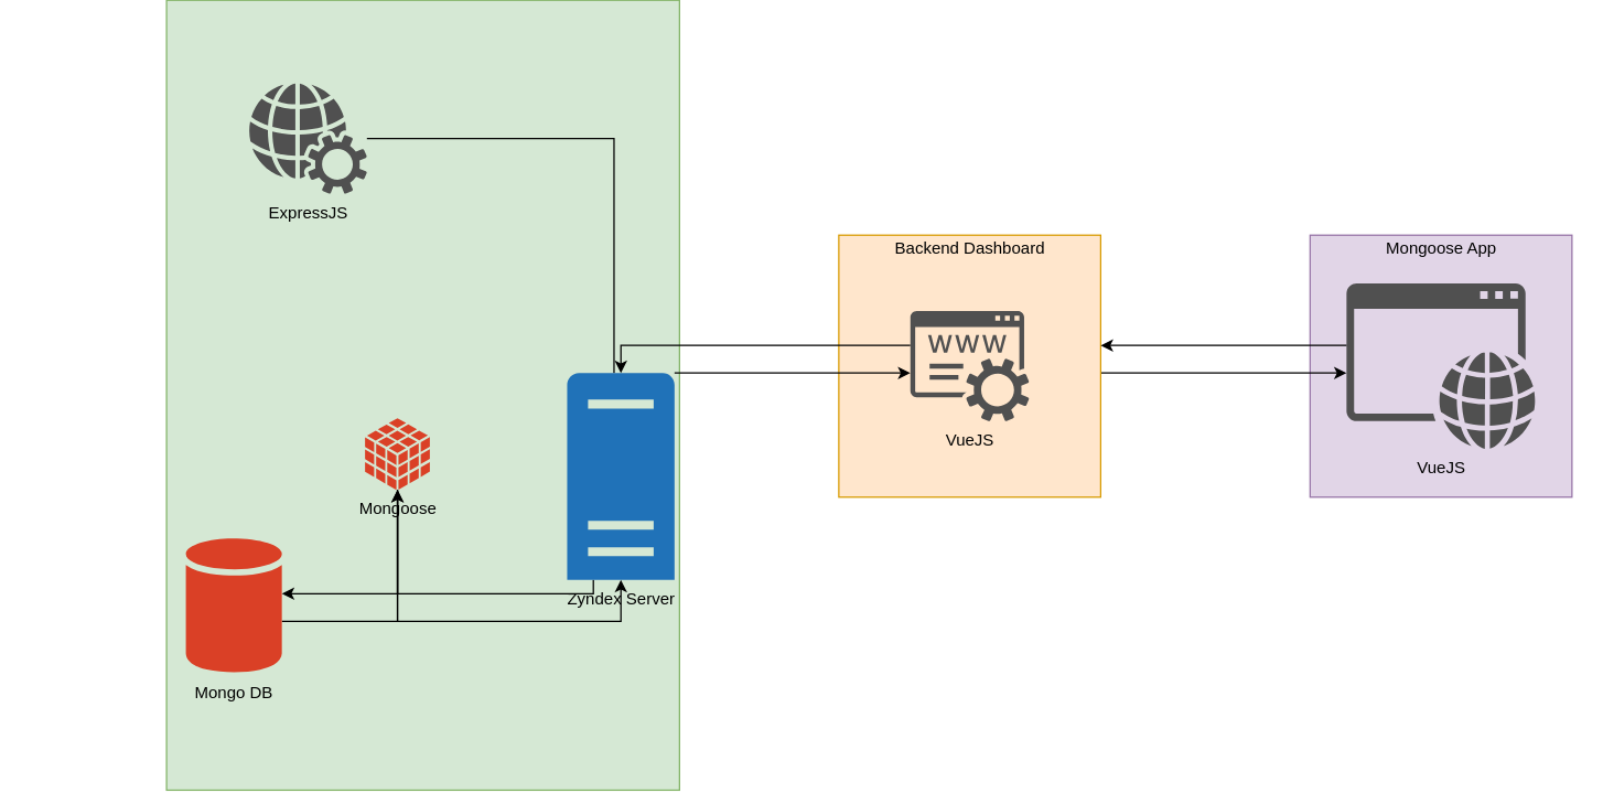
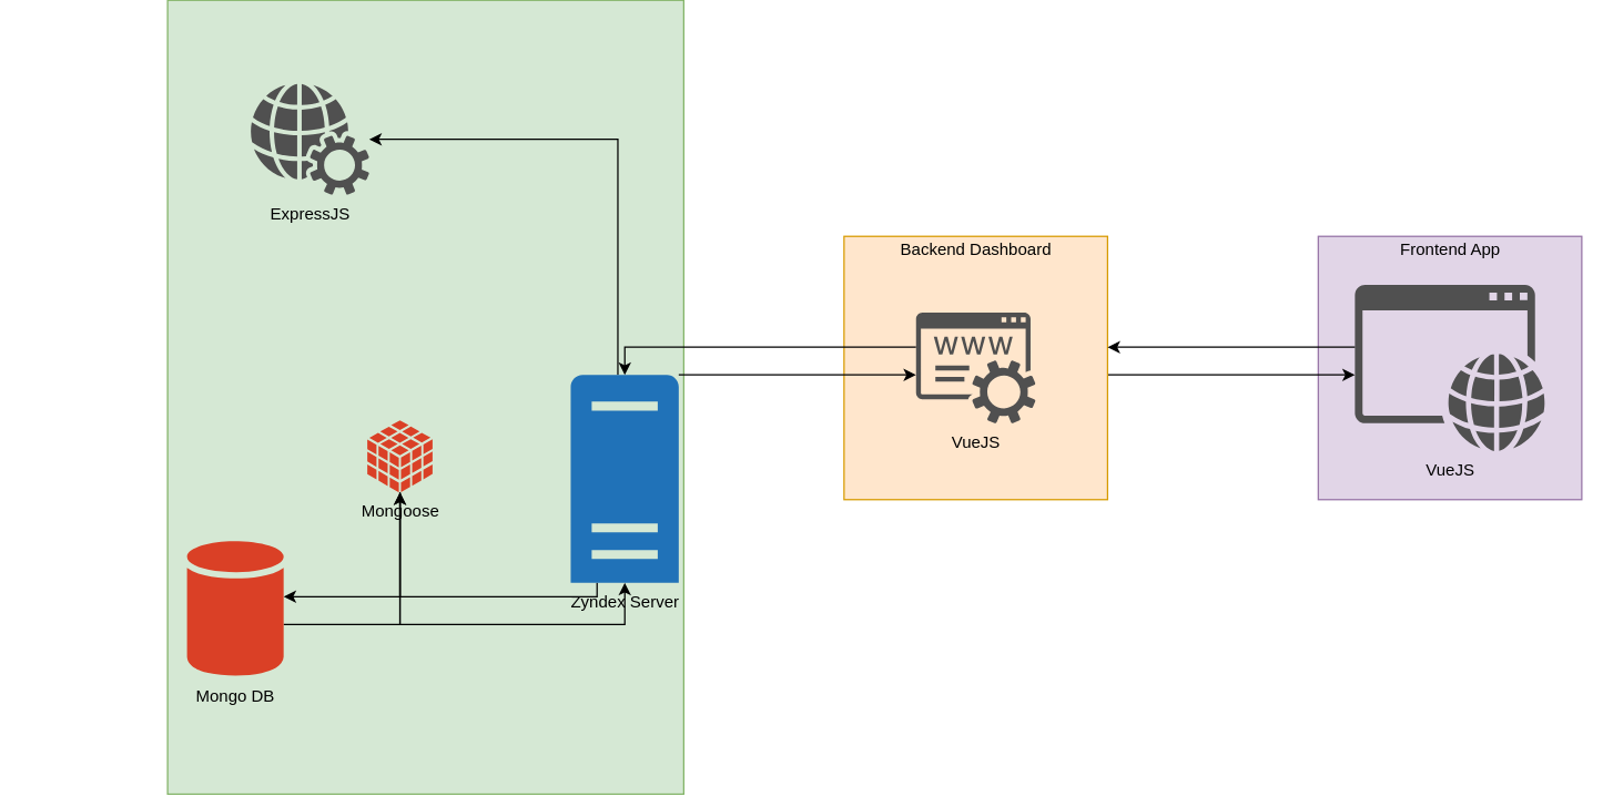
  <mxCell id="0" />
  <mxCell id="1" parent="0" />
  <mxCell id="2" value="" style="group" vertex="1" connectable="0" parent="1"><mxGeometry x="950" y="130" width="190.0" height="190" as="geometry" /></mxCell>
  <mxCell id="3" value="" style="whiteSpace=wrap;html=1;aspect=fixed;fillColor=#e1d5e7;strokeColor=#9673a6;" vertex="1" parent="2"><mxGeometry x="2.274e-13" width="190" height="190" as="geometry" /></mxCell>
  <mxCell id="4" value="VueJS" style="sketch=0;pointerEvents=1;shadow=0;dashed=0;html=1;strokeColor=none;fillColor=#505050;labelPosition=center;verticalLabelPosition=bottom;verticalAlign=top;outlineConnect=0;align=center;shape=mxgraph.office.concepts.application_web;" vertex="1" parent="2"><mxGeometry x="26.43" y="35" width="137.14" height="120" as="geometry" /></mxCell>
- <mxCell id="5" value="Mongoose App" style="text;html=1;align=center;verticalAlign=middle;resizable=0;points=[];autosize=1;strokeColor=none;fillColor=none;" vertex="1" parent="2"><mxGeometry x="50" width="90" height="20" as="geometry" /></mxCell>
+ <mxCell id="5" value="Frontend App" style="text;html=1;align=center;verticalAlign=middle;resizable=0;points=[];autosize=1;strokeColor=none;fillColor=none;" vertex="1" parent="2"><mxGeometry x="50" width="90" height="20" as="geometry" /></mxCell>
  <mxCell id="6" style="edgeStyle=orthogonalEdgeStyle;rounded=0;orthogonalLoop=1;jettySize=auto;html=1;" edge="1" parent="1" source="7" target="4"><mxGeometry relative="1" as="geometry"><Array as="points"><mxPoint x="910" y="230" /><mxPoint x="910" y="230" /></Array></mxGeometry></mxCell>
  <mxCell id="7" value="" style="whiteSpace=wrap;html=1;aspect=fixed;fillColor=#ffe6cc;strokeColor=#d79b00;" vertex="1" parent="1"><mxGeometry x="608.08" y="130" width="190" height="190" as="geometry" /></mxCell>
  <mxCell id="8" value="" style="rounded=0;whiteSpace=wrap;html=1;rotation=90;fillColor=#d5e8d4;strokeColor=#82b366;" vertex="1" parent="1"><mxGeometry y="60" width="572.86" height="372.15" as="geometry" x="20" /></mxCell>
  <mxCell id="9" style="edgeStyle=orthogonalEdgeStyle;rounded=0;orthogonalLoop=1;jettySize=auto;html=1;" edge="1" parent="1" source="12" target="15"><mxGeometry relative="1" as="geometry"><Array as="points"><mxPoint x="430" y="390" /></Array></mxGeometry></mxCell>
  <mxCell id="10" style="edgeStyle=orthogonalEdgeStyle;rounded=0;orthogonalLoop=1;jettySize=auto;html=1;" edge="1" parent="1" source="12" target="19"><mxGeometry relative="1" as="geometry"><Array as="points"><mxPoint x="560" y="230" /><mxPoint x="560" y="230" /></Array></mxGeometry></mxCell>
- <mxCell id="11" style="edgeStyle=orthogonalEdgeStyle;rounded=0;orthogonalLoop=1;jettySize=auto;html=1;endArrow=none;" edge="1" parent="1" source="12" target="20"><mxGeometry relative="1" as="geometry"><Array as="points"><mxPoint x="445" y="60" /></Array></mxGeometry></mxCell>
+ <mxCell id="11" style="edgeStyle=orthogonalEdgeStyle;rounded=0;orthogonalLoop=1;jettySize=auto;html=1;" edge="1" parent="1" source="12" target="20"><mxGeometry relative="1" as="geometry"><Array as="points"><mxPoint x="445" y="60" /></Array></mxGeometry></mxCell>
  <mxCell id="12" value="Zyndex Server" style="sketch=0;pointerEvents=1;shadow=0;dashed=0;html=1;strokeColor=none;labelPosition=center;verticalLabelPosition=bottom;verticalAlign=top;outlineConnect=0;align=center;shape=mxgraph.office.servers.physical_host;fillColor=#2072B8;" vertex="1" parent="1"><mxGeometry x="411" y="230" width="77.88" height="150" as="geometry" /></mxCell>
  <mxCell id="13" style="edgeStyle=orthogonalEdgeStyle;rounded=0;orthogonalLoop=1;jettySize=auto;html=1;" edge="1" parent="1" source="15" target="17"><mxGeometry relative="1" as="geometry"><Array as="points"><mxPoint x="240" y="390" /><mxPoint x="240" y="390" /></Array></mxGeometry></mxCell>
  <mxCell id="14" style="edgeStyle=orthogonalEdgeStyle;rounded=0;orthogonalLoop=1;jettySize=auto;html=1;" edge="1" parent="1" source="15" target="12"><mxGeometry relative="1" as="geometry"><Array as="points"><mxPoint x="450" y="410" /></Array></mxGeometry></mxCell>
  <mxCell id="15" value="Mongoose" style="sketch=0;shadow=0;dashed=0;html=1;strokeColor=none;labelPosition=center;verticalLabelPosition=bottom;verticalAlign=top;outlineConnect=0;align=center;shape=mxgraph.office.databases.database_cube;fillColor=#DA4026;" vertex="1" parent="1"><mxGeometry x="264.36" y="262.75" width="47" height="52" as="geometry" /></mxCell>
  <mxCell id="16" style="edgeStyle=orthogonalEdgeStyle;rounded=0;orthogonalLoop=1;jettySize=auto;html=1;" edge="1" parent="1" source="17" target="15"><mxGeometry relative="1" as="geometry"><Array as="points"><mxPoint x="230" y="410" /><mxPoint x="230" y="410" /></Array></mxGeometry></mxCell>
  <mxCell id="17" value="Mongo DB" style="sketch=0;shadow=0;dashed=0;html=1;strokeColor=none;labelPosition=center;verticalLabelPosition=bottom;verticalAlign=top;outlineConnect=0;align=center;shape=mxgraph.office.databases.database;fillColor=#DA4026;" vertex="1" parent="1"><mxGeometry x="134.36" y="350" width="69.64" height="97.5" as="geometry" /></mxCell>
  <mxCell id="18" style="edgeStyle=orthogonalEdgeStyle;rounded=0;orthogonalLoop=1;jettySize=auto;html=1;" edge="1" parent="1" source="19" target="12"><mxGeometry relative="1" as="geometry"><Array as="points"><mxPoint x="590" y="210" /><mxPoint x="590" y="210" /></Array></mxGeometry></mxCell>
  <mxCell id="19" value="VueJS" style="sketch=0;pointerEvents=1;shadow=0;dashed=0;html=1;strokeColor=none;fillColor=#505050;labelPosition=center;verticalLabelPosition=bottom;verticalAlign=top;outlineConnect=0;align=center;shape=mxgraph.office.services.registrar_service;" vertex="1" parent="1"><mxGeometry x="660" y="185" width="86.15" height="80" as="geometry" /></mxCell>
  <mxCell id="20" value="ExpressJS" style="sketch=0;pointerEvents=1;shadow=0;dashed=0;html=1;strokeColor=none;fillColor=#505050;labelPosition=center;verticalLabelPosition=bottom;verticalAlign=top;outlineConnect=0;align=center;shape=mxgraph.office.services.web_services;" vertex="1" parent="1"><mxGeometry x="180" y="20" width="85.71" height="80" as="geometry" /></mxCell>
  <mxCell id="21" value="Backend Dashboard" style="text;html=1;align=center;verticalAlign=middle;resizable=0;points=[];autosize=1;strokeColor=none;fillColor=none;" vertex="1" parent="1"><mxGeometry x="643.08" y="130" width="120" height="20" as="geometry" /></mxCell>
  <mxCell id="22" style="edgeStyle=orthogonalEdgeStyle;rounded=0;orthogonalLoop=1;jettySize=auto;html=1;" edge="1" parent="1" source="4" target="7"><mxGeometry relative="1" as="geometry"><Array as="points"><mxPoint x="960" y="210" /><mxPoint x="960" y="210" /></Array></mxGeometry></mxCell>
